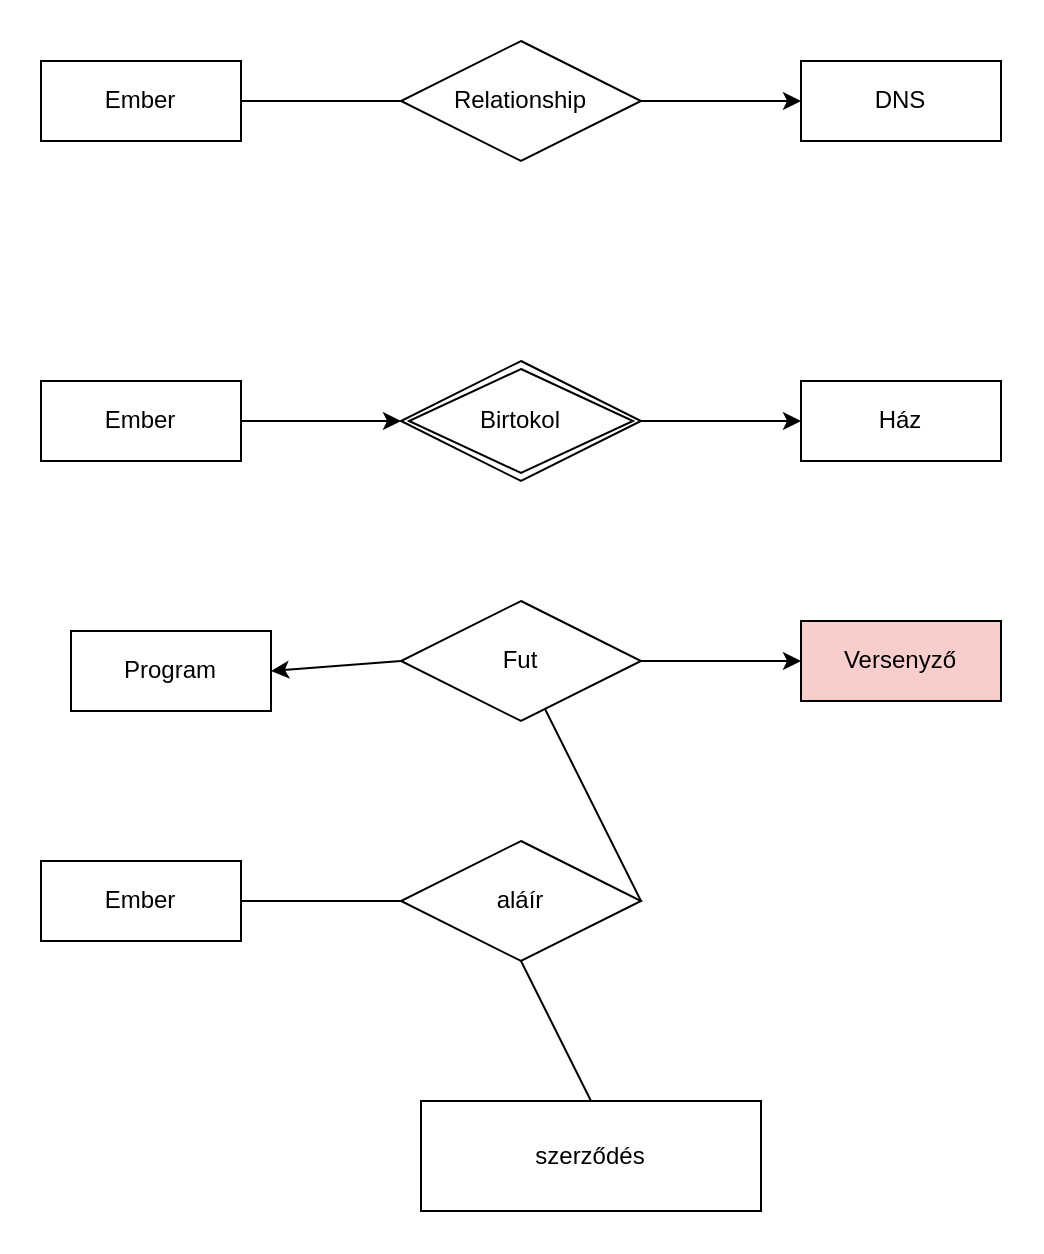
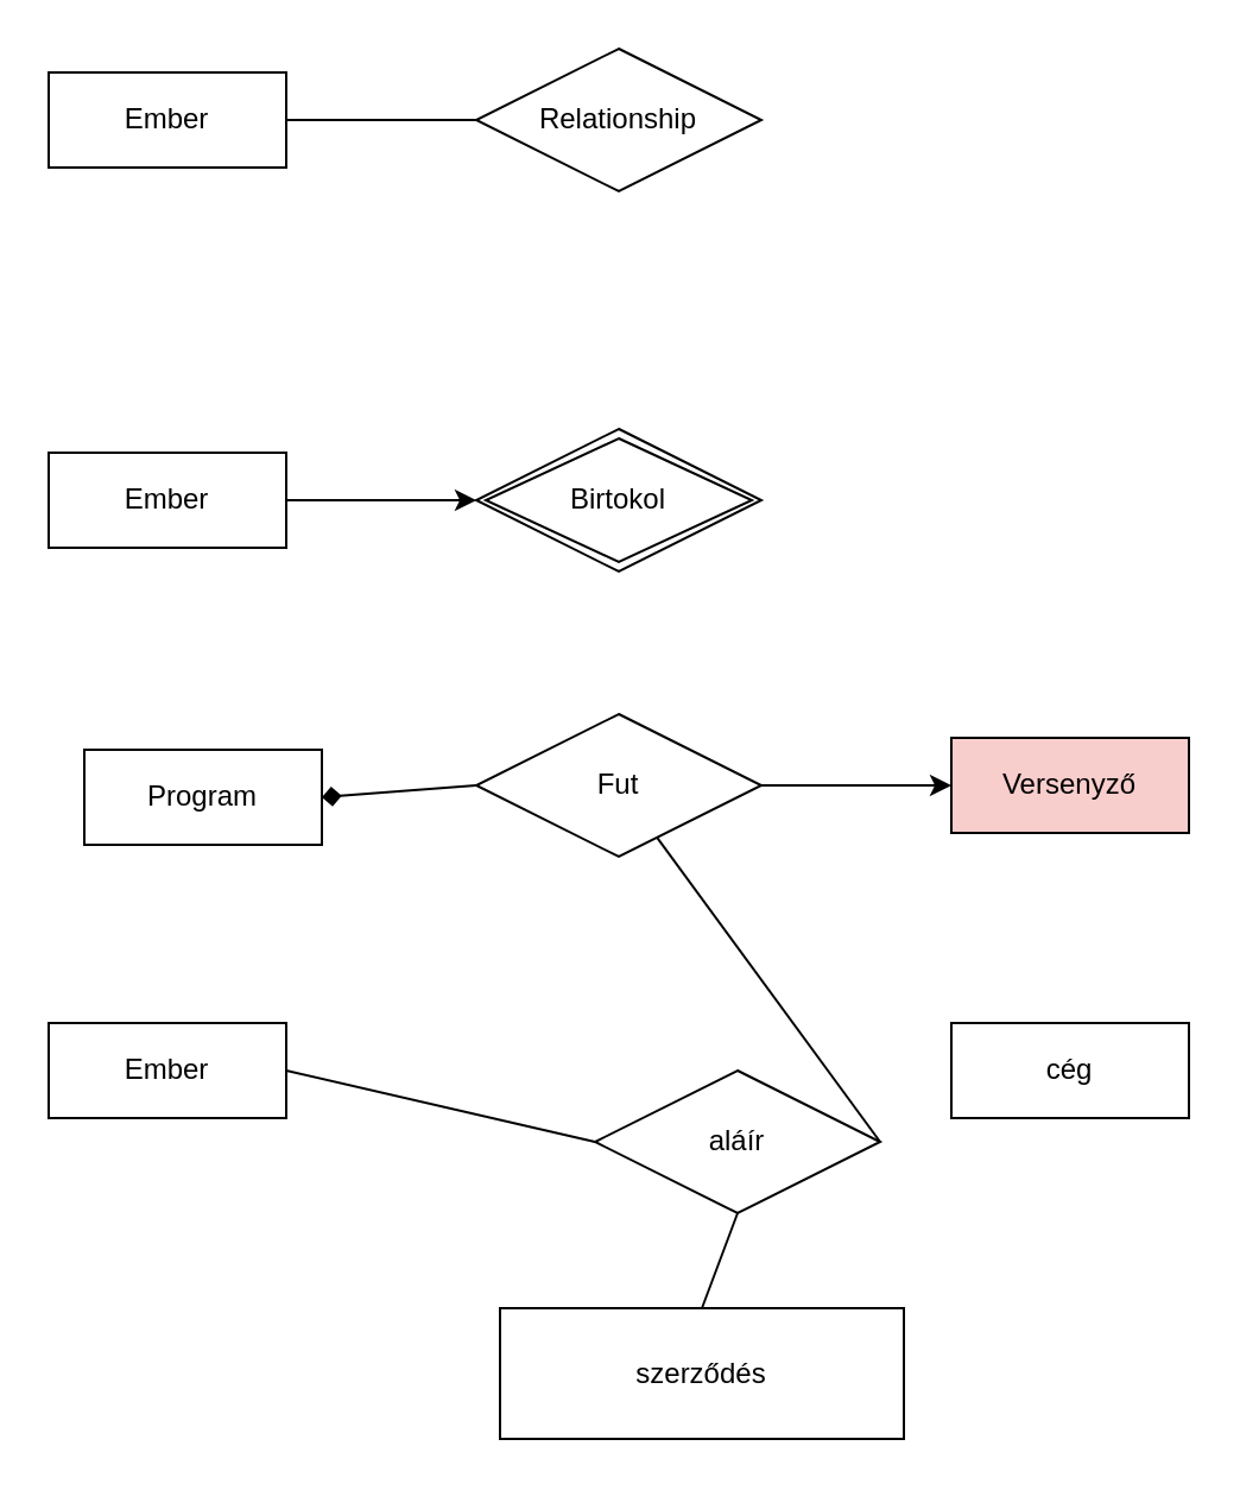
  <mxCell id="0" />
  <mxCell id="1" parent="0" />
  <mxCell id="2" value="Relationship" style="shape=rhombus;perimeter=rhombusPerimeter;whiteSpace=wrap;html=1;align=center;" vertex="1" parent="1"><mxGeometry x="200" y="20" width="120" height="60" as="geometry" /></mxCell>
  <mxCell id="3" value="Ember" style="whiteSpace=wrap;html=1;align=center;" vertex="1" parent="1"><mxGeometry x="20" y="30" width="100" height="40" as="geometry" /></mxCell>
- <mxCell id="4" value="DNS" style="whiteSpace=wrap;html=1;align=center;" vertex="1" parent="1"><mxGeometry x="400" y="30" width="100" height="40" as="geometry" /></mxCell>
  <mxCell id="5" value="Ember" style="whiteSpace=wrap;html=1;align=center;" vertex="1" parent="1"><mxGeometry x="20" y="190" width="100" height="40" as="geometry" /></mxCell>
- <mxCell id="6" value="Ház" style="whiteSpace=wrap;html=1;align=center;" vertex="1" parent="1"><mxGeometry x="400" y="190" width="100" height="40" as="geometry" /></mxCell>
  <mxCell id="7" value="" style="endArrow=none;html=1;rounded=0;entryX=0;entryY=0.5;entryDx=0;entryDy=0;exitX=1;exitY=0.5;exitDx=0;exitDy=0;" edge="1" parent="1" source="3" target="2"><mxGeometry width="50" height="50" relative="1" as="geometry"><mxPoint x="270" y="250" as="sourcePoint" /><mxPoint x="320" y="200" as="targetPoint" /></mxGeometry></mxCell>
- <mxCell id="8" value="" style="endArrow=classic;html=1;rounded=0;entryX=0;entryY=0.5;entryDx=0;entryDy=0;exitX=1;exitY=0.5;exitDx=0;exitDy=0;" edge="1" parent="1" source="2" target="4"><mxGeometry width="50" height="50" relative="1" as="geometry"><mxPoint x="270" y="250" as="sourcePoint" /><mxPoint x="320" y="200" as="targetPoint" /></mxGeometry></mxCell>
  <mxCell id="9" value="Birtokol" style="shape=rhombus;double=1;perimeter=rhombusPerimeter;whiteSpace=wrap;html=1;align=center;" vertex="1" parent="1"><mxGeometry x="200" y="180" width="120" height="60" as="geometry" /></mxCell>
  <mxCell id="10" value="" style="endArrow=classic;html=1;rounded=0;exitX=1;exitY=0.5;exitDx=0;exitDy=0;entryX=0;entryY=0.5;entryDx=0;entryDy=0;" edge="1" parent="1" source="5" target="9"><mxGeometry width="50" height="50" relative="1" as="geometry"><mxPoint x="270" y="250" as="sourcePoint" /><mxPoint x="320" y="200" as="targetPoint" /></mxGeometry></mxCell>
- <mxCell id="11" value="" style="endArrow=classic;html=1;rounded=0;entryX=0;entryY=0.5;entryDx=0;entryDy=0;exitX=1;exitY=0.5;exitDx=0;exitDy=0;" edge="1" parent="1" source="9" target="6"><mxGeometry width="50" height="50" relative="1" as="geometry"><mxPoint x="270" y="250" as="sourcePoint" /><mxPoint x="320" y="200" as="targetPoint" /></mxGeometry></mxCell>
  <mxCell id="12" value="Fut" style="shape=rhombus;perimeter=rhombusPerimeter;whiteSpace=wrap;html=1;align=center;" vertex="1" parent="1"><mxGeometry x="200" y="300" width="120" height="60" as="geometry" /></mxCell>
  <mxCell id="13" value="Program" style="whiteSpace=wrap;html=1;align=center;" vertex="1" parent="1"><mxGeometry x="35" y="315" width="100" height="40" as="geometry" /></mxCell>
  <mxCell id="14" value="Versenyző" style="whiteSpace=wrap;html=1;align=center;fillColor=#f8cecc;" vertex="1" parent="1"><mxGeometry x="400" y="310" width="100" height="40" as="geometry" /></mxCell>
- <mxCell id="15" value="" style="endArrow=classic;html=1;rounded=0;exitX=0;exitY=0.5;exitDx=0;exitDy=0;entryX=1;entryY=0.5;entryDx=0;entryDy=0;" edge="1" parent="1" source="12" target="13"><mxGeometry width="50" height="50" relative="1" as="geometry"><mxPoint x="270" y="250" as="sourcePoint" /><mxPoint x="320" y="200" as="targetPoint" /></mxGeometry></mxCell>
+ <mxCell id="15" value="" style="endArrow=diamond;html=1;rounded=0;exitX=0;exitY=0.5;exitDx=0;exitDy=0;entryX=1;entryY=0.5;entryDx=0;entryDy=0;" edge="1" parent="1" source="12" target="13"><mxGeometry width="50" height="50" relative="1" as="geometry"><mxPoint x="270" y="250" as="sourcePoint" /><mxPoint x="320" y="200" as="targetPoint" /></mxGeometry></mxCell>
  <mxCell id="16" value="" style="endArrow=classic;html=1;rounded=0;exitX=1;exitY=0.5;exitDx=0;exitDy=0;entryX=0;entryY=0.5;entryDx=0;entryDy=0;" edge="1" parent="1" source="12" target="14"><mxGeometry width="50" height="50" relative="1" as="geometry"><mxPoint x="270" y="250" as="sourcePoint" /><mxPoint x="320" y="200" as="targetPoint" /></mxGeometry></mxCell>
- <mxCell id="17" value="aláír" style="shape=rhombus;perimeter=rhombusPerimeter;whiteSpace=wrap;html=1;align=center;" vertex="1" parent="1"><mxGeometry x="200" y="420" width="120" height="60" as="geometry" /></mxCell>
+ <mxCell id="17" value="aláír" style="shape=rhombus;perimeter=rhombusPerimeter;whiteSpace=wrap;html=1;align=center;" vertex="1" parent="1"><mxGeometry x="250" y="450" width="120" height="60" as="geometry" /></mxCell>
  <mxCell id="18" value="Ember" style="whiteSpace=wrap;html=1;align=center;" vertex="1" parent="1"><mxGeometry x="20" y="430" width="100" height="40" as="geometry" /></mxCell>
+ <mxCell id="19" value="cég" style="whiteSpace=wrap;html=1;align=center;" vertex="1" parent="1"><mxGeometry x="400" y="430" width="100" height="40" as="geometry" /></mxCell>
  <mxCell id="20" value="szerződés" style="whiteSpace=wrap;html=1;align=center;" vertex="1" parent="1"><mxGeometry x="210" y="550" width="170" height="55" as="geometry" /></mxCell>
  <mxCell id="21" value="" style="endArrow=none;html=1;rounded=0;exitX=0.5;exitY=0;exitDx=0;exitDy=0;entryX=0.5;entryY=1;entryDx=0;entryDy=0;" edge="1" parent="1" source="20" target="17"><mxGeometry width="50" height="50" relative="1" as="geometry"><mxPoint x="270" y="430" as="sourcePoint" /><mxPoint x="320" y="380" as="targetPoint" /></mxGeometry></mxCell>
  <mxCell id="22" value="" style="endArrow=none;html=1;rounded=0;exitX=1;exitY=0.5;exitDx=0;exitDy=0;" edge="1" parent="1" source="17" target="12"><mxGeometry width="50" height="50" relative="1" as="geometry"><mxPoint x="270" y="430" as="sourcePoint" /><mxPoint x="320" y="380" as="targetPoint" /></mxGeometry></mxCell>
  <mxCell id="23" value="" style="endArrow=none;html=1;rounded=0;exitX=1;exitY=0.5;exitDx=0;exitDy=0;entryX=0;entryY=0.5;entryDx=0;entryDy=0;" edge="1" parent="1" source="18" target="17"><mxGeometry width="50" height="50" relative="1" as="geometry"><mxPoint x="270" y="430" as="sourcePoint" /><mxPoint x="320" y="380" as="targetPoint" /></mxGeometry></mxCell>
